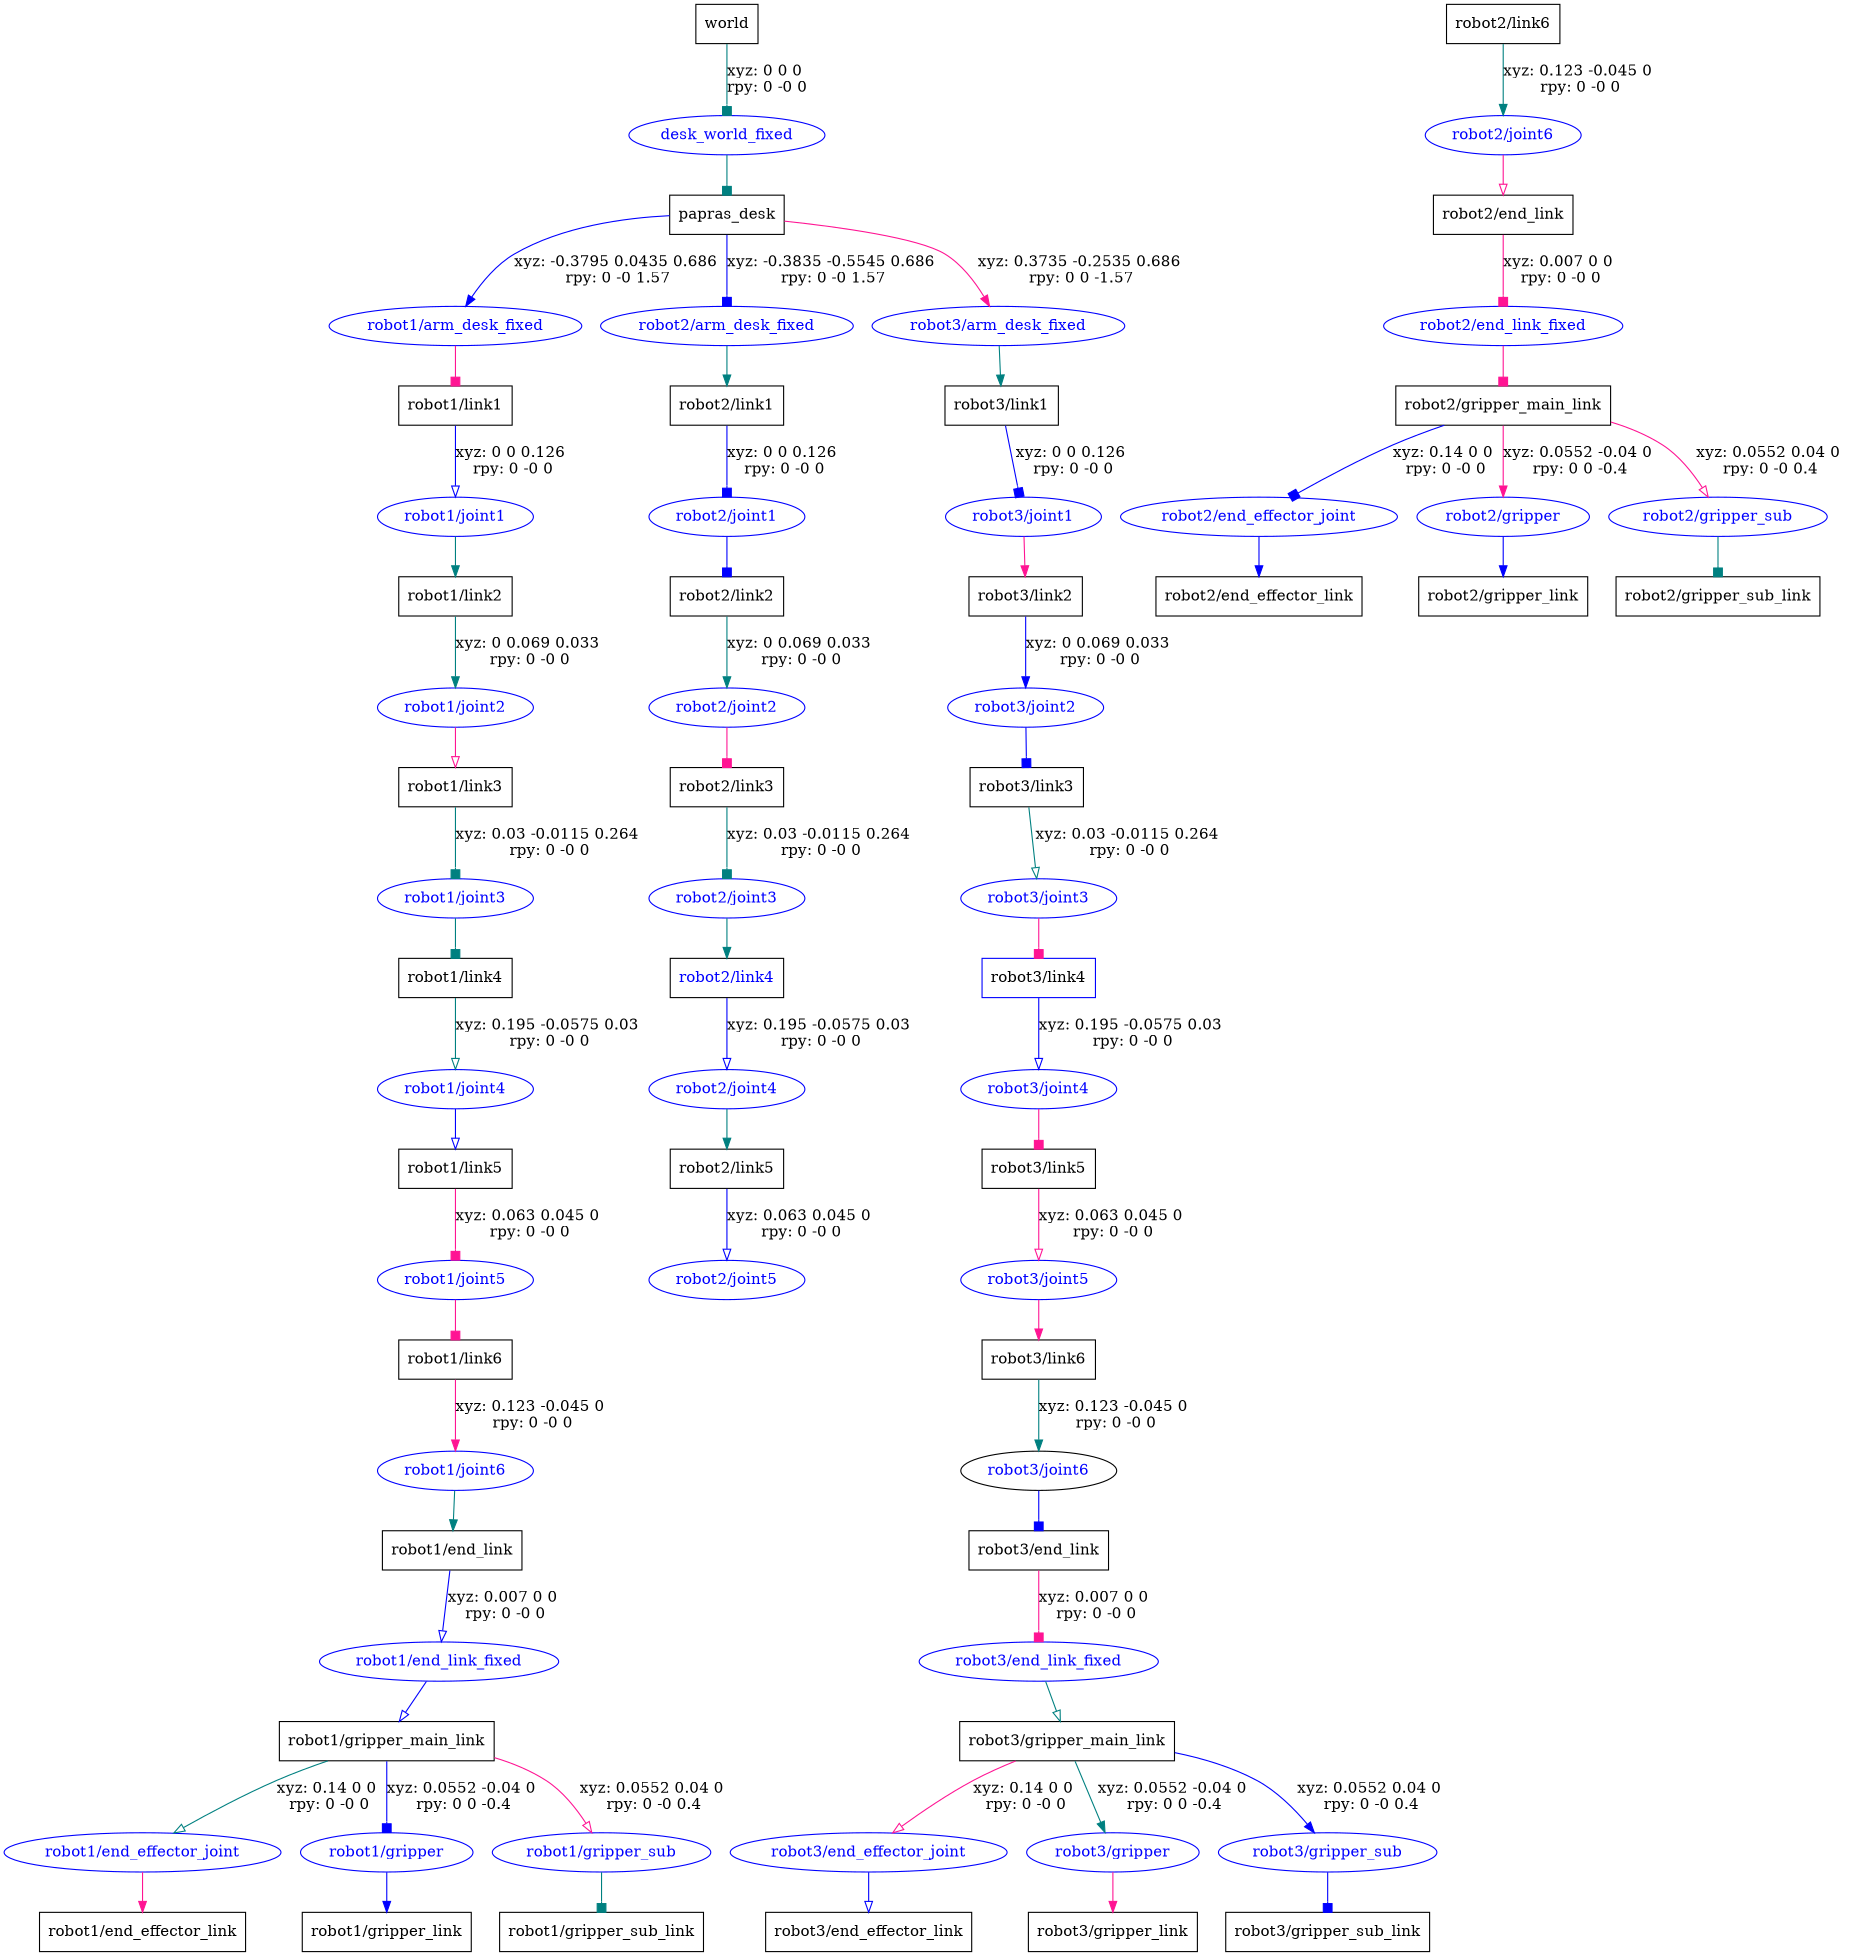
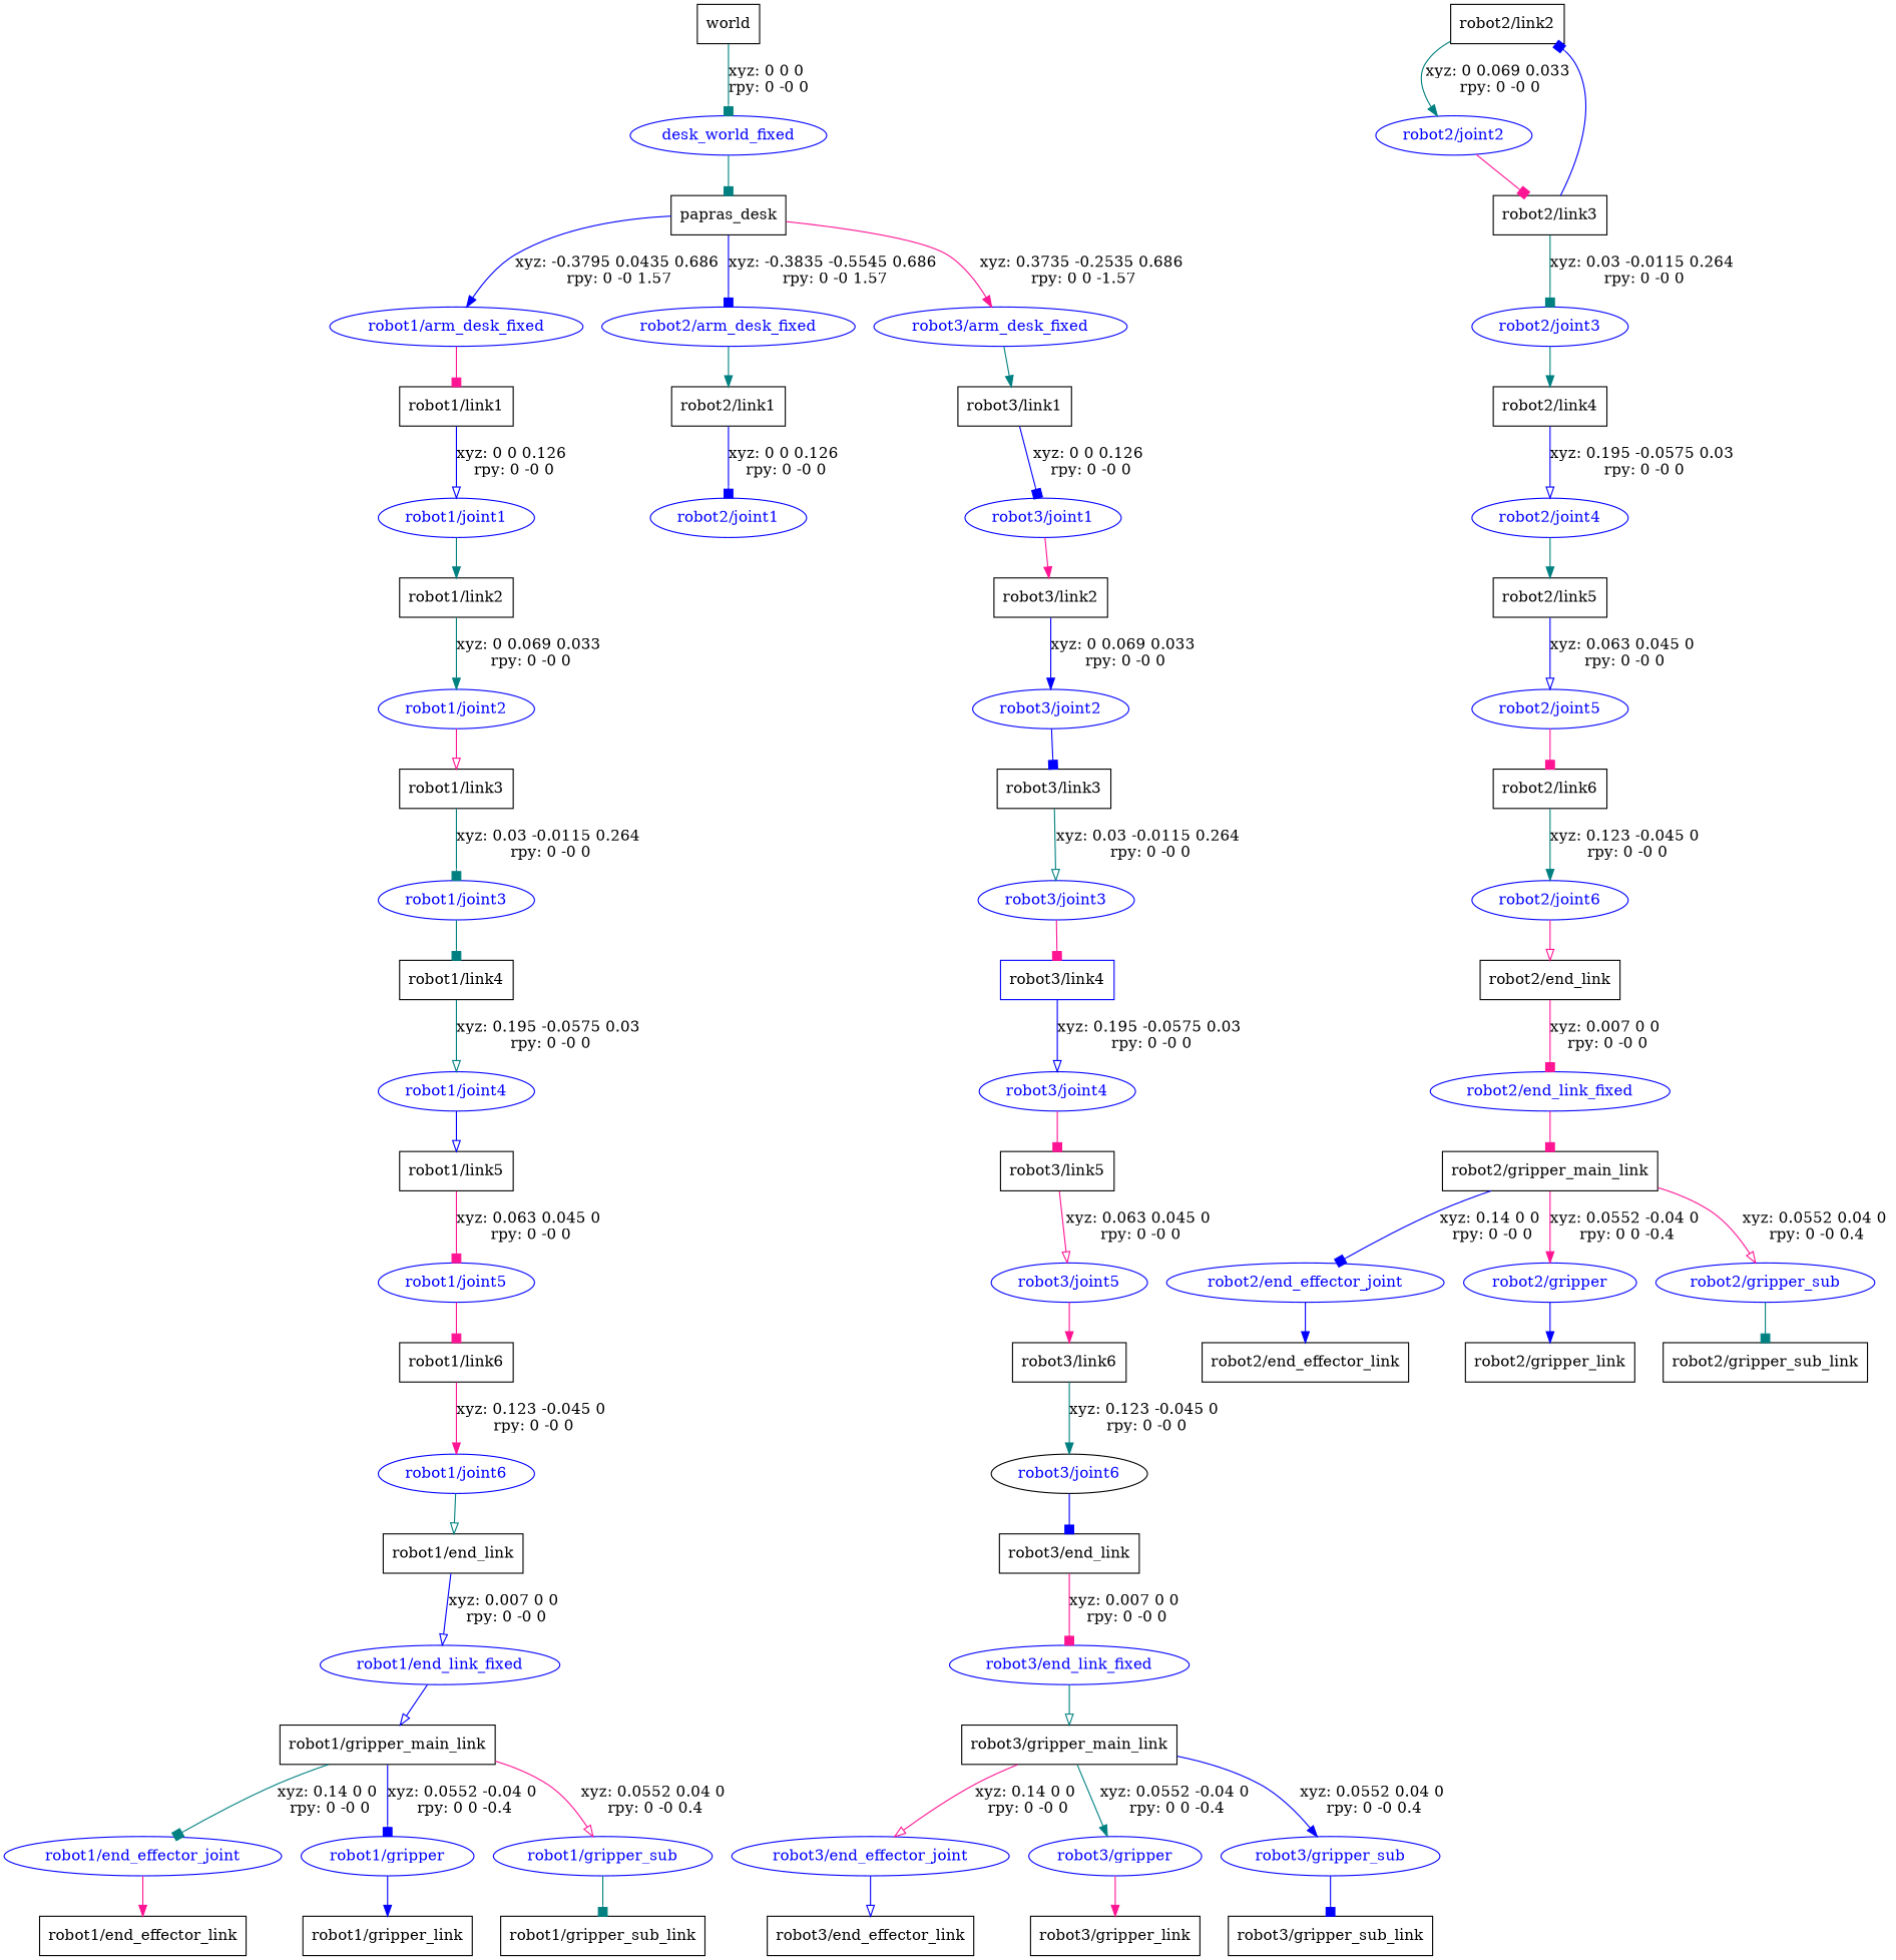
  digraph {
    node [shape=box]
    edge [arrowhead=box color=blue]
    n1 [label=world]
    desk_world_fixed [color=blue fontcolor=blue shape=ellipse]
    n3 [label=papras_desk]
    "robot1/arm_desk_fixed" [color=blue fontcolor=blue shape=ellipse]
    "robot2/arm_desk_fixed" [color=blue fontcolor=blue shape=ellipse]
    "robot3/arm_desk_fixed" [color=blue fontcolor=blue shape=ellipse]
    n7 [label="robot1/link1"]
    n8 [label="robot2/link1"]
    n9 [label="robot3/link1"]
    "robot1/joint1" [color=blue fontcolor=blue shape=ellipse]
    n11 [label="robot1/link2"]
    "robot1/joint2" [color=blue fontcolor=blue shape=ellipse]
    n13 [label="robot1/link3"]
    "robot1/joint3" [color=blue fontcolor=blue shape=ellipse]
    n15 [label="robot1/link4"]
    "robot1/joint4" [color=blue fontcolor=blue shape=ellipse]
    n17 [label="robot1/link5"]
    "robot1/joint5" [color=blue fontcolor=blue shape=ellipse]
    n19 [label="robot1/link6"]
    "robot1/joint6" [color=blue fontcolor=blue shape=ellipse]
    n21 [label="robot1/end_link"]
    "robot1/end_link_fixed" [color=blue fontcolor=blue shape=ellipse]
    n23 [label="robot1/gripper_main_link"]
    "robot1/end_effector_joint" [color=blue fontcolor=blue shape=ellipse]
    "robot1/gripper" [color=blue fontcolor=blue shape=ellipse]
    "robot1/gripper_sub" [color=blue fontcolor=blue shape=ellipse]
    n27 [label="robot1/end_effector_link"]
    n28 [label="robot1/gripper_link"]
    n29 [label="robot1/gripper_sub_link"]
    "robot2/joint1" [color=blue fontcolor=blue shape=ellipse]
    n31 [label="robot2/link2"]
    "robot2/joint2" [color=blue fontcolor=blue shape=ellipse]
    n33 [label="robot2/link3"]
    "robot2/joint3" [color=blue fontcolor=blue shape=ellipse]
-   n35 [label="robot2/link4" fontcolor=blue]
+   n35 [label="robot2/link4"]
    "robot2/joint4" [color=blue fontcolor=blue shape=ellipse]
    n37 [label="robot2/link5"]
    "robot2/joint5" [color=blue fontcolor=blue shape=ellipse]
    n39 [label="robot2/link6"]
    "robot2/joint6" [color=blue fontcolor=blue shape=ellipse]
    n41 [label="robot2/end_link"]
    "robot2/end_link_fixed" [color=blue fontcolor=blue shape=ellipse]
    n43 [label="robot2/gripper_main_link"]
    "robot2/end_effector_joint" [color=blue fontcolor=blue shape=ellipse]
    "robot2/gripper" [color=blue fontcolor=blue shape=ellipse]
    "robot2/gripper_sub" [color=blue fontcolor=blue shape=ellipse]
    n47 [label="robot2/end_effector_link"]
    n48 [label="robot2/gripper_link"]
    n49 [label="robot2/gripper_sub_link"]
    "robot3/joint1" [color=blue fontcolor=blue shape=ellipse]
    n51 [label="robot3/link2"]
    "robot3/joint2" [color=blue fontcolor=blue shape=ellipse]
    n53 [label="robot3/link3"]
    "robot3/joint3" [color=blue fontcolor=blue shape=ellipse]
    n55 [color=blue label="robot3/link4"]
    "robot3/joint4" [color=blue fontcolor=blue shape=ellipse]
    n57 [label="robot3/link5"]
    "robot3/joint5" [color=blue fontcolor=blue shape=ellipse]
    n59 [label="robot3/link6"]
    "robot3/joint6" [color=black fontcolor=blue shape=ellipse]
    n61 [label="robot3/end_link"]
    "robot3/end_link_fixed" [color=blue fontcolor=blue shape=ellipse]
    n63 [label="robot3/gripper_main_link"]
    "robot3/end_effector_joint" [color=blue fontcolor=blue shape=ellipse]
    "robot3/gripper" [color=blue fontcolor=blue shape=ellipse]
    "robot3/gripper_sub" [color=blue fontcolor=blue shape=ellipse]
    n67 [label="robot3/end_effector_link"]
    n68 [label="robot3/gripper_link"]
    n69 [label="robot3/gripper_sub_link"]
    n1 -> desk_world_fixed [color=teal label="xyz: 0 0 0 \nrpy: 0 -0 0"]
    desk_world_fixed -> n3 [color=teal]
    n3 -> "robot1/arm_desk_fixed" [arrowhead=normal label="xyz: -0.3795 0.0435 0.686 \nrpy: 0 -0 1.57"]
    n3 -> "robot2/arm_desk_fixed" [label="xyz: -0.3835 -0.5545 0.686 \nrpy: 0 -0 1.57"]
    n3 -> "robot3/arm_desk_fixed" [arrowhead=normal color=deeppink label="xyz: 0.3735 -0.2535 0.686 \nrpy: 0 0 -1.57"]
    "robot1/arm_desk_fixed" -> n7 [color=deeppink]
    "robot2/arm_desk_fixed" -> n8 [arrowhead=normal color=teal]
    "robot3/arm_desk_fixed" -> n9 [arrowhead=normal color=teal]
    n7 -> "robot1/joint1" [arrowhead=onormal label="xyz: 0 0 0.126 \nrpy: 0 -0 0"]
    n8 -> "robot2/joint1" [label="xyz: 0 0 0.126 \nrpy: 0 -0 0"]
    n9 -> "robot3/joint1" [label="xyz: 0 0 0.126 \nrpy: 0 -0 0"]
    "robot1/joint1" -> n11 [arrowhead=normal color=teal]
    n11 -> "robot1/joint2" [arrowhead=normal color=teal label="xyz: 0 0.069 0.033 \nrpy: 0 -0 0"]
    "robot1/joint2" -> n13 [arrowhead=onormal color=deeppink]
    n13 -> "robot1/joint3" [color=teal label="xyz: 0.03 -0.0115 0.264 \nrpy: 0 -0 0"]
    "robot1/joint3" -> n15 [color=teal]
    n15 -> "robot1/joint4" [arrowhead=onormal color=teal label="xyz: 0.195 -0.0575 0.03 \nrpy: 0 -0 0"]
    "robot1/joint4" -> n17 [arrowhead=onormal]
    n17 -> "robot1/joint5" [color=deeppink label="xyz: 0.063 0.045 0 \nrpy: 0 -0 0"]
    "robot1/joint5" -> n19 [color=deeppink]
    n19 -> "robot1/joint6" [arrowhead=normal color=deeppink label="xyz: 0.123 -0.045 0 \nrpy: 0 -0 0"]
-   "robot1/joint6" -> n21 [arrowhead=normal color=teal]
+   "robot1/joint6" -> n21 [arrowhead=onormal color=teal]
    n21 -> "robot1/end_link_fixed" [arrowhead=onormal label="xyz: 0.007 0 0 \nrpy: 0 -0 0"]
    "robot1/end_link_fixed" -> n23 [arrowhead=onormal]
-   n23 -> "robot1/end_effector_joint" [arrowhead=onormal color=teal label="xyz: 0.14 0 0 \nrpy: 0 -0 0"]
+   n23 -> "robot1/end_effector_joint" [color=teal label="xyz: 0.14 0 0 \nrpy: 0 -0 0"]
    n23 -> "robot1/gripper" [label="xyz: 0.0552 -0.04 0 \nrpy: 0 0 -0.4"]
    n23 -> "robot1/gripper_sub" [arrowhead=onormal color=deeppink label="xyz: 0.0552 0.04 0 \nrpy: 0 -0 0.4"]
    "robot1/end_effector_joint" -> n27 [arrowhead=normal color=deeppink]
    "robot1/gripper" -> n28 [arrowhead=normal]
    "robot1/gripper_sub" -> n29 [color=teal]
-   "robot2/joint1" -> n31
+   n33 -> n31
    n31 -> "robot2/joint2" [arrowhead=normal color=teal label="xyz: 0 0.069 0.033 \nrpy: 0 -0 0"]
    "robot2/joint2" -> n33 [color=deeppink]
    n33 -> "robot2/joint3" [color=teal label="xyz: 0.03 -0.0115 0.264 \nrpy: 0 -0 0"]
    "robot2/joint3" -> n35 [arrowhead=normal color=teal]
    n35 -> "robot2/joint4" [arrowhead=onormal label="xyz: 0.195 -0.0575 0.03 \nrpy: 0 -0 0"]
    "robot2/joint4" -> n37 [arrowhead=normal color=teal]
    n37 -> "robot2/joint5" [arrowhead=onormal label="xyz: 0.063 0.045 0 \nrpy: 0 -0 0"]
+   "robot2/joint5" -> n39 [color=deeppink]
    n39 -> "robot2/joint6" [arrowhead=normal color=teal label="xyz: 0.123 -0.045 0 \nrpy: 0 -0 0"]
    "robot2/joint6" -> n41 [arrowhead=onormal color=deeppink]
    n41 -> "robot2/end_link_fixed" [color=deeppink label="xyz: 0.007 0 0 \nrpy: 0 -0 0"]
    "robot2/end_link_fixed" -> n43 [color=deeppink]
    n43 -> "robot2/end_effector_joint" [label="xyz: 0.14 0 0 \nrpy: 0 -0 0"]
    n43 -> "robot2/gripper" [arrowhead=normal color=deeppink label="xyz: 0.0552 -0.04 0 \nrpy: 0 0 -0.4"]
    n43 -> "robot2/gripper_sub" [arrowhead=onormal color=deeppink label="xyz: 0.0552 0.04 0 \nrpy: 0 -0 0.4"]
    "robot2/end_effector_joint" -> n47 [arrowhead=normal]
    "robot2/gripper" -> n48 [arrowhead=normal]
    "robot2/gripper_sub" -> n49 [color=teal]
    "robot3/joint1" -> n51 [arrowhead=normal color=deeppink]
    n51 -> "robot3/joint2" [arrowhead=normal label="xyz: 0 0.069 0.033 \nrpy: 0 -0 0"]
    "robot3/joint2" -> n53
    n53 -> "robot3/joint3" [arrowhead=onormal color=teal label="xyz: 0.03 -0.0115 0.264 \nrpy: 0 -0 0"]
    "robot3/joint3" -> n55 [color=deeppink]
    n55 -> "robot3/joint4" [arrowhead=onormal label="xyz: 0.195 -0.0575 0.03 \nrpy: 0 -0 0"]
    "robot3/joint4" -> n57 [color=deeppink]
    n57 -> "robot3/joint5" [arrowhead=onormal color=deeppink label="xyz: 0.063 0.045 0 \nrpy: 0 -0 0"]
    "robot3/joint5" -> n59 [arrowhead=normal color=deeppink]
    n59 -> "robot3/joint6" [arrowhead=normal color=teal label="xyz: 0.123 -0.045 0 \nrpy: 0 -0 0"]
    "robot3/joint6" -> n61
    n61 -> "robot3/end_link_fixed" [color=deeppink label="xyz: 0.007 0 0 \nrpy: 0 -0 0"]
    "robot3/end_link_fixed" -> n63 [arrowhead=onormal color=teal]
    n63 -> "robot3/end_effector_joint" [arrowhead=onormal color=deeppink label="xyz: 0.14 0 0 \nrpy: 0 -0 0"]
    n63 -> "robot3/gripper" [arrowhead=normal color=teal label="xyz: 0.0552 -0.04 0 \nrpy: 0 0 -0.4"]
    n63 -> "robot3/gripper_sub" [arrowhead=normal label="xyz: 0.0552 0.04 0 \nrpy: 0 -0 0.4"]
    "robot3/end_effector_joint" -> n67 [arrowhead=onormal]
    "robot3/gripper" -> n68 [arrowhead=normal color=deeppink]
    "robot3/gripper_sub" -> n69
  }
